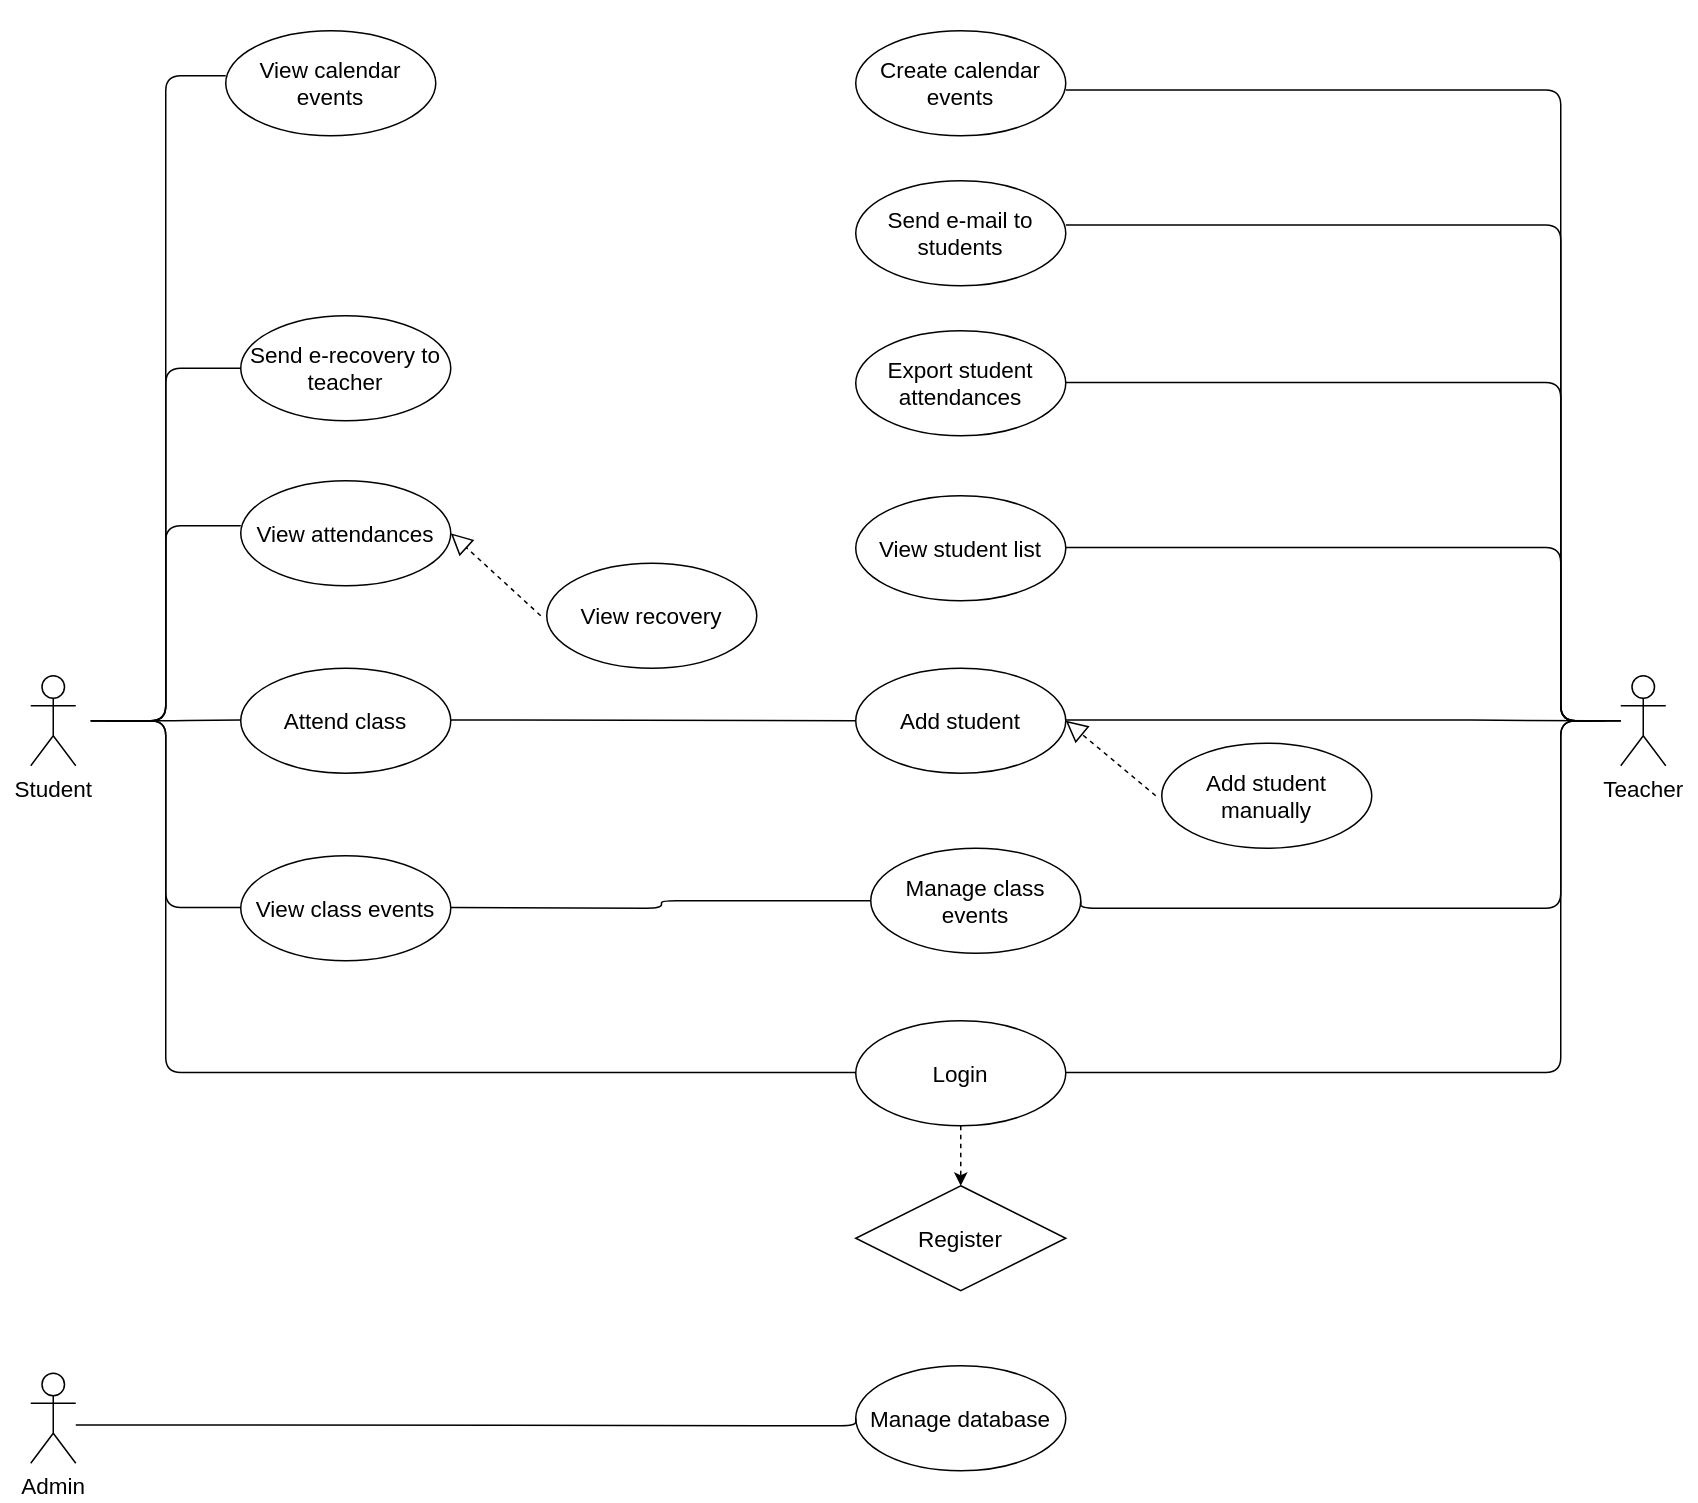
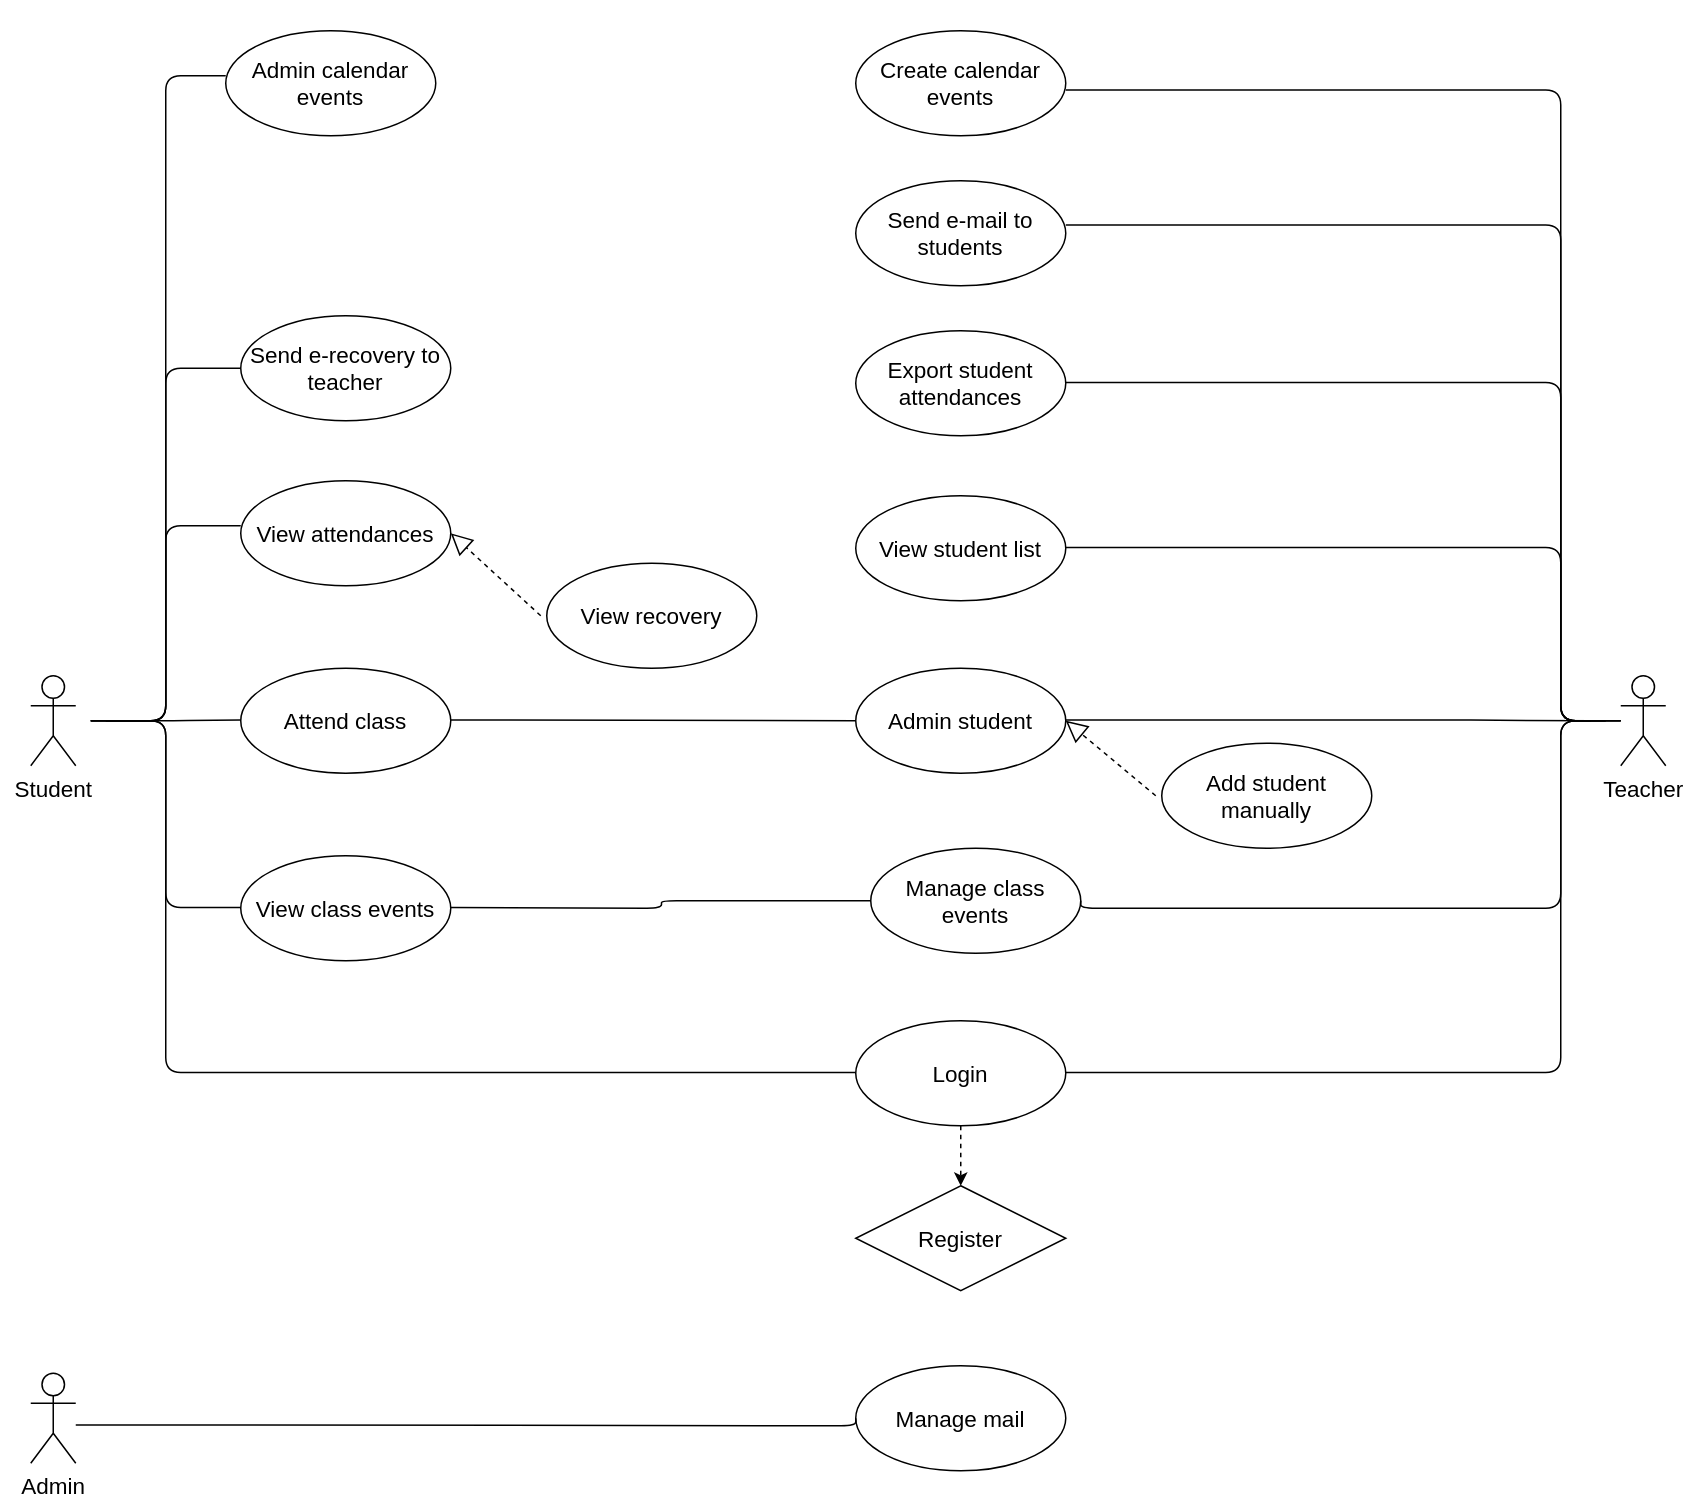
  <mxCell id="0" />
  <mxCell id="1" parent="0" />
  <mxCell id="2" value="Student" style="shape=umlActor;verticalLabelPosition=bottom;labelBackgroundColor=#ffffff;verticalAlign=top;html=1;fontSize=15;" parent="1" vertex="1"><mxGeometry x="20" y="450" width="30" height="60" as="geometry" /></mxCell>
  <mxCell id="3" value="Teacher" style="shape=umlActor;verticalLabelPosition=bottom;labelBackgroundColor=#ffffff;verticalAlign=top;html=1;fontSize=15;" parent="1" vertex="1"><mxGeometry x="1080" y="450" width="30" height="60" as="geometry" /></mxCell>
  <mxCell id="4" value="View attendances" style="ellipse;whiteSpace=wrap;html=1;fontSize=15;" parent="1" vertex="1"><mxGeometry x="160" y="320" width="140" height="70" as="geometry" /></mxCell>
  <mxCell id="5" value="Attend class" style="ellipse;whiteSpace=wrap;html=1;fontSize=15;" parent="1" vertex="1"><mxGeometry x="160" y="445" width="140" height="70" as="geometry" /></mxCell>
  <mxCell id="6" value="View class events" style="ellipse;whiteSpace=wrap;html=1;fontSize=15;" parent="1" vertex="1"><mxGeometry x="160" y="570" width="140" height="70" as="geometry" /></mxCell>
  <mxCell id="7" value="" style="endArrow=none;html=1;edgeStyle=orthogonalEdgeStyle;fontSize=15;" parent="1" edge="1"><mxGeometry relative="1" as="geometry"><mxPoint x="70" y="480" as="sourcePoint" /><mxPoint x="160" y="604.5" as="targetPoint" /><Array as="points"><mxPoint x="110" y="480" /><mxPoint x="110" y="605" /></Array></mxGeometry></mxCell>
  <mxCell id="8" value="" style="endArrow=none;html=1;edgeStyle=orthogonalEdgeStyle;fontSize=15;" parent="1" edge="1"><mxGeometry relative="1" as="geometry"><mxPoint x="70" y="480" as="sourcePoint" /><mxPoint x="160" y="479.5" as="targetPoint" /><Array as="points"><mxPoint x="115" y="480" /></Array></mxGeometry></mxCell>
  <mxCell id="9" value="" style="endArrow=none;html=1;edgeStyle=orthogonalEdgeStyle;fontSize=15;" parent="1" edge="1"><mxGeometry relative="1" as="geometry"><mxPoint x="60" y="480" as="sourcePoint" /><mxPoint x="160" y="350" as="targetPoint" /><Array as="points"><mxPoint x="110" y="480" /><mxPoint x="110" y="350" /></Array></mxGeometry></mxCell>
  <mxCell id="10" value="" style="endArrow=block;dashed=1;endFill=0;endSize=12;html=1;entryX=1;entryY=0.5;entryDx=0;entryDy=0;fontSize=15;" parent="1" target="4" edge="1"><mxGeometry width="160" relative="1" as="geometry"><mxPoint x="360" y="410" as="sourcePoint" /><mxPoint x="620" y="450" as="targetPoint" /></mxGeometry></mxCell>
  <mxCell id="11" value="View recovery" style="ellipse;whiteSpace=wrap;html=1;fontSize=15;" parent="1" vertex="1"><mxGeometry x="364" y="375" width="140" height="70" as="geometry" /></mxCell>
  <mxCell id="12" value="Export student attendances" style="ellipse;whiteSpace=wrap;html=1;fontSize=15;" parent="1" vertex="1"><mxGeometry x="570" y="220" width="140" height="70" as="geometry" /></mxCell>
  <mxCell id="13" value="View student list" style="ellipse;whiteSpace=wrap;html=1;fontSize=15;" parent="1" vertex="1"><mxGeometry x="570" y="330" width="140" height="70" as="geometry" /></mxCell>
- <mxCell id="14" value="Add student" style="ellipse;whiteSpace=wrap;html=1;fontSize=15;" parent="1" vertex="1"><mxGeometry x="570" y="445" width="140" height="70" as="geometry" /></mxCell>
+ <mxCell id="14" value="Admin student" style="ellipse;whiteSpace=wrap;html=1;fontSize=15;" parent="1" vertex="1"><mxGeometry x="570" y="445" width="140" height="70" as="geometry" /></mxCell>
  <mxCell id="15" value="Manage class events" style="ellipse;whiteSpace=wrap;html=1;fontSize=15;" parent="1" vertex="1"><mxGeometry x="580" y="565" width="140" height="70" as="geometry" /></mxCell>
  <mxCell id="16" value="" style="endArrow=block;dashed=1;endFill=0;endSize=12;html=1;entryX=1;entryY=0.5;entryDx=0;entryDy=0;fontSize=15;" parent="1" edge="1"><mxGeometry width="160" relative="1" as="geometry"><mxPoint x="770" y="530" as="sourcePoint" /><mxPoint x="710" y="480" as="targetPoint" /></mxGeometry></mxCell>
  <mxCell id="17" value="Add student manually" style="ellipse;whiteSpace=wrap;html=1;fontSize=15;" parent="1" vertex="1"><mxGeometry x="774" y="495" width="140" height="70" as="geometry" /></mxCell>
  <mxCell id="18" value="" style="edgeStyle=orthogonalEdgeStyle;rounded=0;orthogonalLoop=1;jettySize=auto;html=1;fontSize=15;dashed=1;" parent="1" source="19" target="20" edge="1"><mxGeometry relative="1" as="geometry" /></mxCell>
  <mxCell id="19" value="Login" style="ellipse;whiteSpace=wrap;html=1;fontSize=15;" parent="1" vertex="1"><mxGeometry x="570" y="680" width="140" height="70" as="geometry" /></mxCell>
  <mxCell id="20" value="Register" style="rhombus;whiteSpace=wrap;html=1;fontSize=15;" parent="1" vertex="1"><mxGeometry x="570" y="790" width="140" height="70" as="geometry" /></mxCell>
  <mxCell id="21" value="" style="endArrow=none;html=1;edgeStyle=orthogonalEdgeStyle;entryX=0;entryY=0.5;entryDx=0;entryDy=0;fontSize=15;" parent="1" target="15" edge="1"><mxGeometry relative="1" as="geometry"><mxPoint x="300" y="604.5" as="sourcePoint" /><mxPoint x="460" y="604.5" as="targetPoint" /></mxGeometry></mxCell>
  <mxCell id="22" value="Admin" style="shape=umlActor;verticalLabelPosition=bottom;labelBackgroundColor=#ffffff;verticalAlign=top;html=1;fontSize=15;" parent="1" vertex="1"><mxGeometry x="20" y="915" width="30" height="60" as="geometry" /></mxCell>
- <mxCell id="23" value="Manage database" style="ellipse;whiteSpace=wrap;html=1;fontSize=15;" parent="1" vertex="1"><mxGeometry x="570" y="910" width="140" height="70" as="geometry" /></mxCell>
+ <mxCell id="23" value="Manage mail" style="ellipse;whiteSpace=wrap;html=1;fontSize=15;" parent="1" vertex="1"><mxGeometry x="570" y="910" width="140" height="70" as="geometry" /></mxCell>
  <mxCell id="24" value="" style="endArrow=none;html=1;edgeStyle=orthogonalEdgeStyle;entryX=0;entryY=0.5;entryDx=0;entryDy=0;fontSize=15;" parent="1" target="23" edge="1"><mxGeometry relative="1" as="geometry"><mxPoint x="50" y="949.5" as="sourcePoint" /><mxPoint x="320" y="950" as="targetPoint" /><Array as="points"><mxPoint x="120" y="950" /><mxPoint x="120" y="950" /></Array></mxGeometry></mxCell>
  <mxCell id="25" value="" style="endArrow=none;html=1;edgeStyle=orthogonalEdgeStyle;entryX=0;entryY=0.5;entryDx=0;entryDy=0;fontSize=15;" parent="1" target="14" edge="1"><mxGeometry relative="1" as="geometry"><mxPoint x="300" y="479.5" as="sourcePoint" /><mxPoint x="460" y="479.5" as="targetPoint" /></mxGeometry></mxCell>
  <mxCell id="26" value="" style="endArrow=none;html=1;edgeStyle=orthogonalEdgeStyle;fontSize=15;" parent="1" edge="1"><mxGeometry relative="1" as="geometry"><mxPoint x="60" y="480" as="sourcePoint" /><mxPoint x="570" y="714.5" as="targetPoint" /><Array as="points"><mxPoint x="110" y="480" /><mxPoint x="110" y="715" /></Array></mxGeometry></mxCell>
  <mxCell id="27" value="" style="endArrow=none;html=1;edgeStyle=orthogonalEdgeStyle;fontSize=15;" parent="1" edge="1"><mxGeometry relative="1" as="geometry"><mxPoint x="710" y="714.5" as="sourcePoint" /><mxPoint x="1080" y="480" as="targetPoint" /><Array as="points"><mxPoint x="1040" y="715" /><mxPoint x="1040" y="480" /></Array></mxGeometry></mxCell>
  <mxCell id="28" value="" style="endArrow=none;html=1;edgeStyle=orthogonalEdgeStyle;fontSize=15;" parent="1" edge="1"><mxGeometry relative="1" as="geometry"><mxPoint x="710" y="364.5" as="sourcePoint" /><mxPoint x="1070" y="480" as="targetPoint" /><Array as="points"><mxPoint x="1040" y="365" /><mxPoint x="1040" y="480" /></Array></mxGeometry></mxCell>
  <mxCell id="29" value="" style="endArrow=none;html=1;edgeStyle=orthogonalEdgeStyle;fontSize=15;" parent="1" edge="1"><mxGeometry relative="1" as="geometry"><mxPoint x="710" y="254.5" as="sourcePoint" /><mxPoint x="1060" y="480" as="targetPoint" /><Array as="points"><mxPoint x="1040" y="255" /><mxPoint x="1040" y="480" /></Array></mxGeometry></mxCell>
  <mxCell id="30" value="" style="endArrow=none;html=1;edgeStyle=orthogonalEdgeStyle;fontSize=15;" parent="1" edge="1"><mxGeometry relative="1" as="geometry"><mxPoint x="710" y="479.5" as="sourcePoint" /><mxPoint x="1060" y="480" as="targetPoint" /><Array as="points"><mxPoint x="970" y="480" /><mxPoint x="970" y="480" /></Array></mxGeometry></mxCell>
  <mxCell id="31" value="" style="endArrow=none;html=1;edgeStyle=orthogonalEdgeStyle;exitX=1;exitY=0.5;exitDx=0;exitDy=0;fontSize=15;" parent="1" source="15" edge="1"><mxGeometry relative="1" as="geometry"><mxPoint x="720" y="604.5" as="sourcePoint" /><mxPoint x="1070" y="480" as="targetPoint" /><Array as="points"><mxPoint x="1040" y="605" /><mxPoint x="1040" y="480" /></Array></mxGeometry></mxCell>
  <mxCell id="32" value="Send e-recovery to teacher" style="ellipse;whiteSpace=wrap;html=1;fontSize=15;" vertex="1" parent="1"><mxGeometry x="160" y="210" width="140" height="70" as="geometry" /></mxCell>
  <mxCell id="33" value="Send e-mail to students" style="ellipse;whiteSpace=wrap;html=1;fontSize=15;" vertex="1" parent="1"><mxGeometry x="570" y="120" width="140" height="70" as="geometry" /></mxCell>
  <mxCell id="34" value="Create calendar events" style="ellipse;whiteSpace=wrap;html=1;fontSize=15;" vertex="1" parent="1"><mxGeometry x="570" y="20" width="140" height="70" as="geometry" /></mxCell>
  <mxCell id="35" value="" style="endArrow=none;html=1;edgeStyle=orthogonalEdgeStyle;fontSize=15;" edge="1" parent="1"><mxGeometry relative="1" as="geometry"><mxPoint x="710" y="149.5" as="sourcePoint" /><mxPoint x="1080" y="480" as="targetPoint" /><Array as="points"><mxPoint x="1040" y="150" /><mxPoint x="1040" y="480" /></Array></mxGeometry></mxCell>
  <mxCell id="36" value="" style="endArrow=none;html=1;edgeStyle=orthogonalEdgeStyle;fontSize=15;" edge="1" parent="1"><mxGeometry relative="1" as="geometry"><mxPoint x="710" y="59.5" as="sourcePoint" /><mxPoint x="1080" y="480" as="targetPoint" /><Array as="points"><mxPoint x="1040" y="60" /><mxPoint x="1040" y="480" /></Array></mxGeometry></mxCell>
  <mxCell id="37" value="" style="endArrow=none;html=1;edgeStyle=orthogonalEdgeStyle;fontSize=15;" edge="1" parent="1"><mxGeometry relative="1" as="geometry"><mxPoint x="60" y="480" as="sourcePoint" /><mxPoint x="150" y="50" as="targetPoint" /><Array as="points"><mxPoint x="110" y="480" /><mxPoint x="110" y="50" /></Array></mxGeometry></mxCell>
- <mxCell id="38" value="View calendar events" style="ellipse;whiteSpace=wrap;html=1;fontSize=15;" vertex="1" parent="1"><mxGeometry x="150" y="20" width="140" height="70" as="geometry" /></mxCell>
+ <mxCell id="38" value="Admin calendar events" style="ellipse;whiteSpace=wrap;html=1;fontSize=15;" vertex="1" parent="1"><mxGeometry x="150" y="20" width="140" height="70" as="geometry" /></mxCell>
  <mxCell id="39" value="" style="endArrow=none;html=1;edgeStyle=orthogonalEdgeStyle;fontSize=15;" edge="1" parent="1"><mxGeometry relative="1" as="geometry"><mxPoint x="60" y="480" as="sourcePoint" /><mxPoint x="160" y="245" as="targetPoint" /><Array as="points"><mxPoint x="110" y="480" /><mxPoint x="110" y="245" /></Array></mxGeometry></mxCell>
